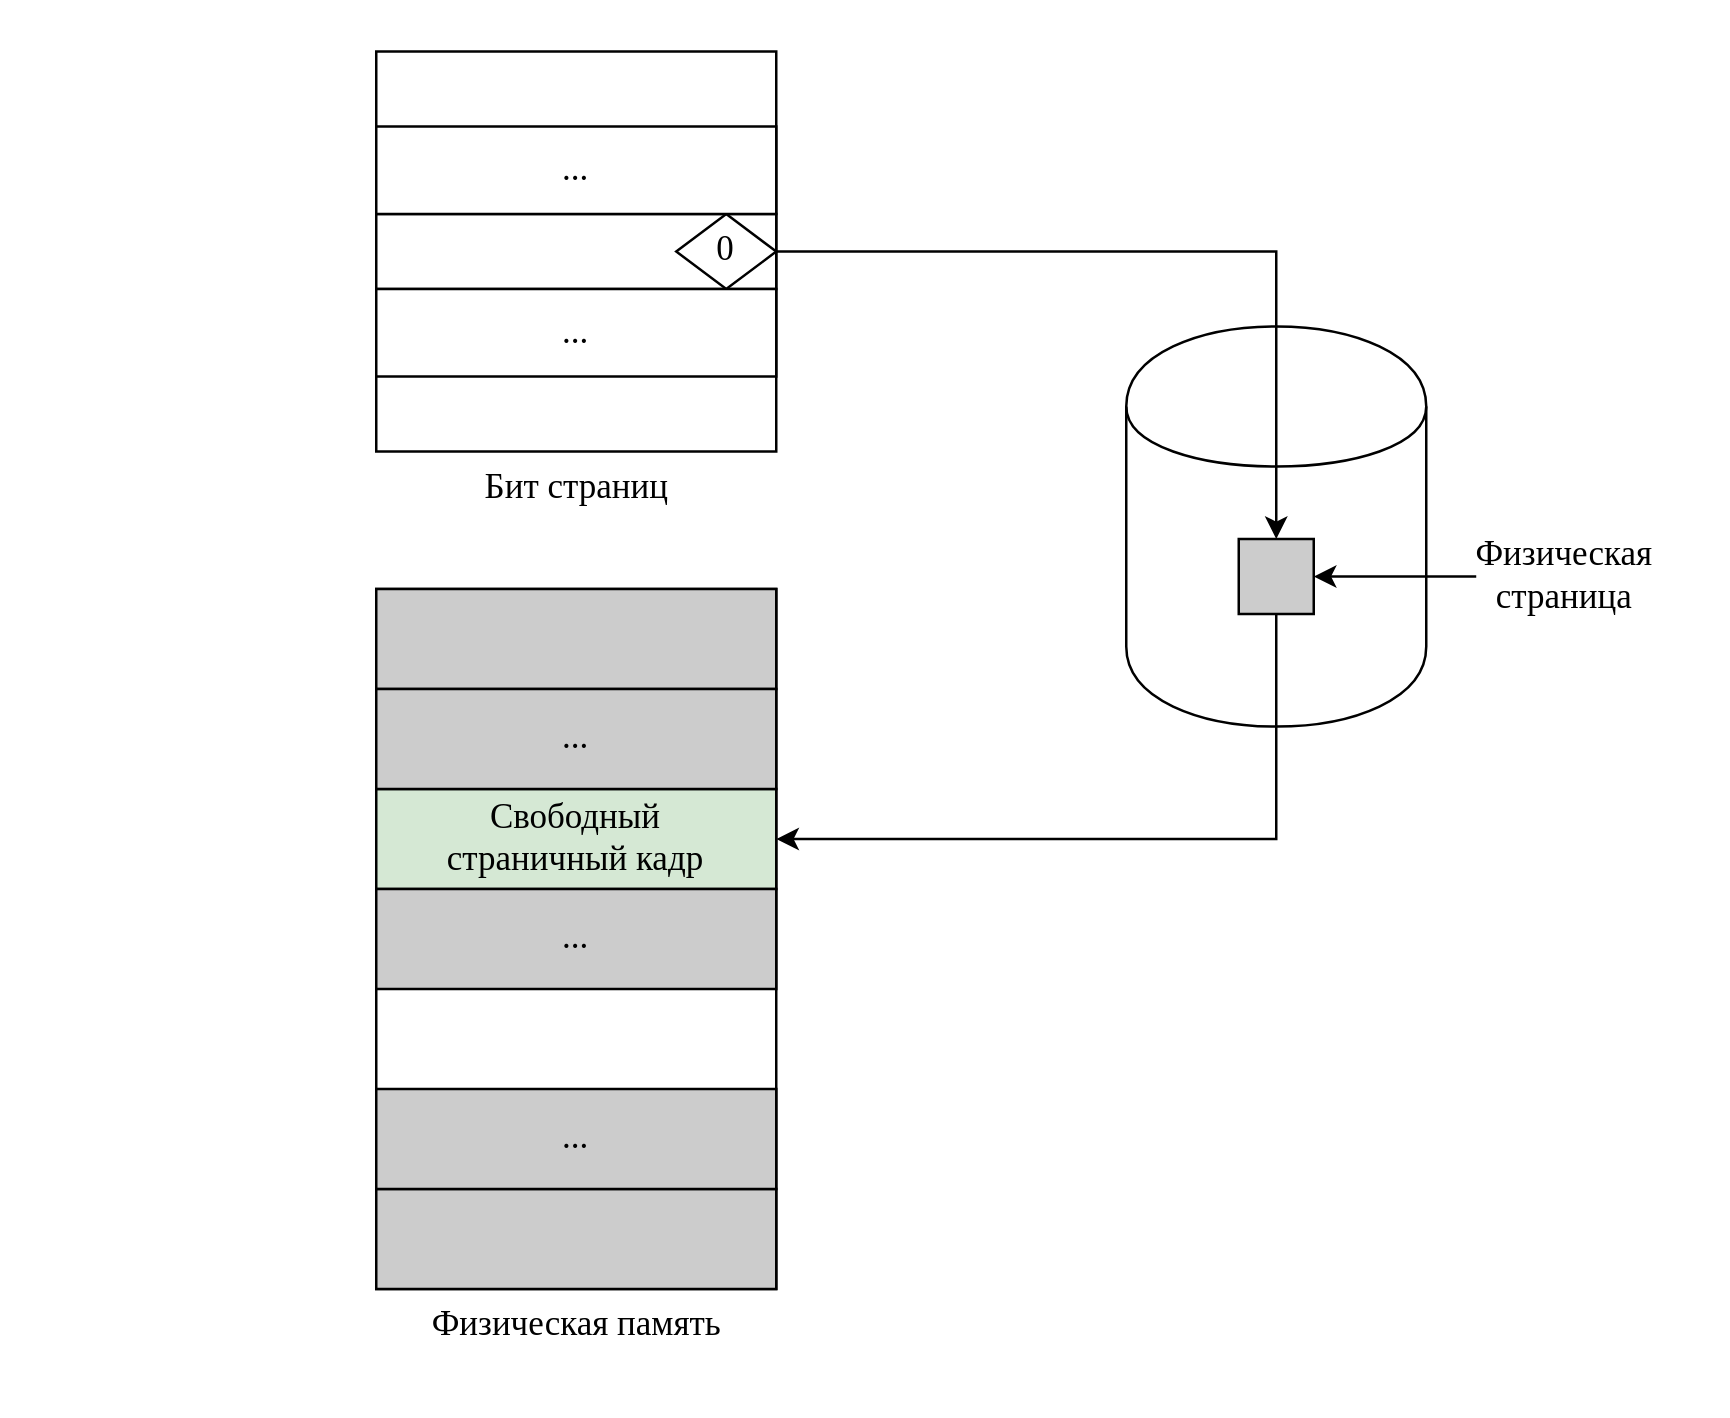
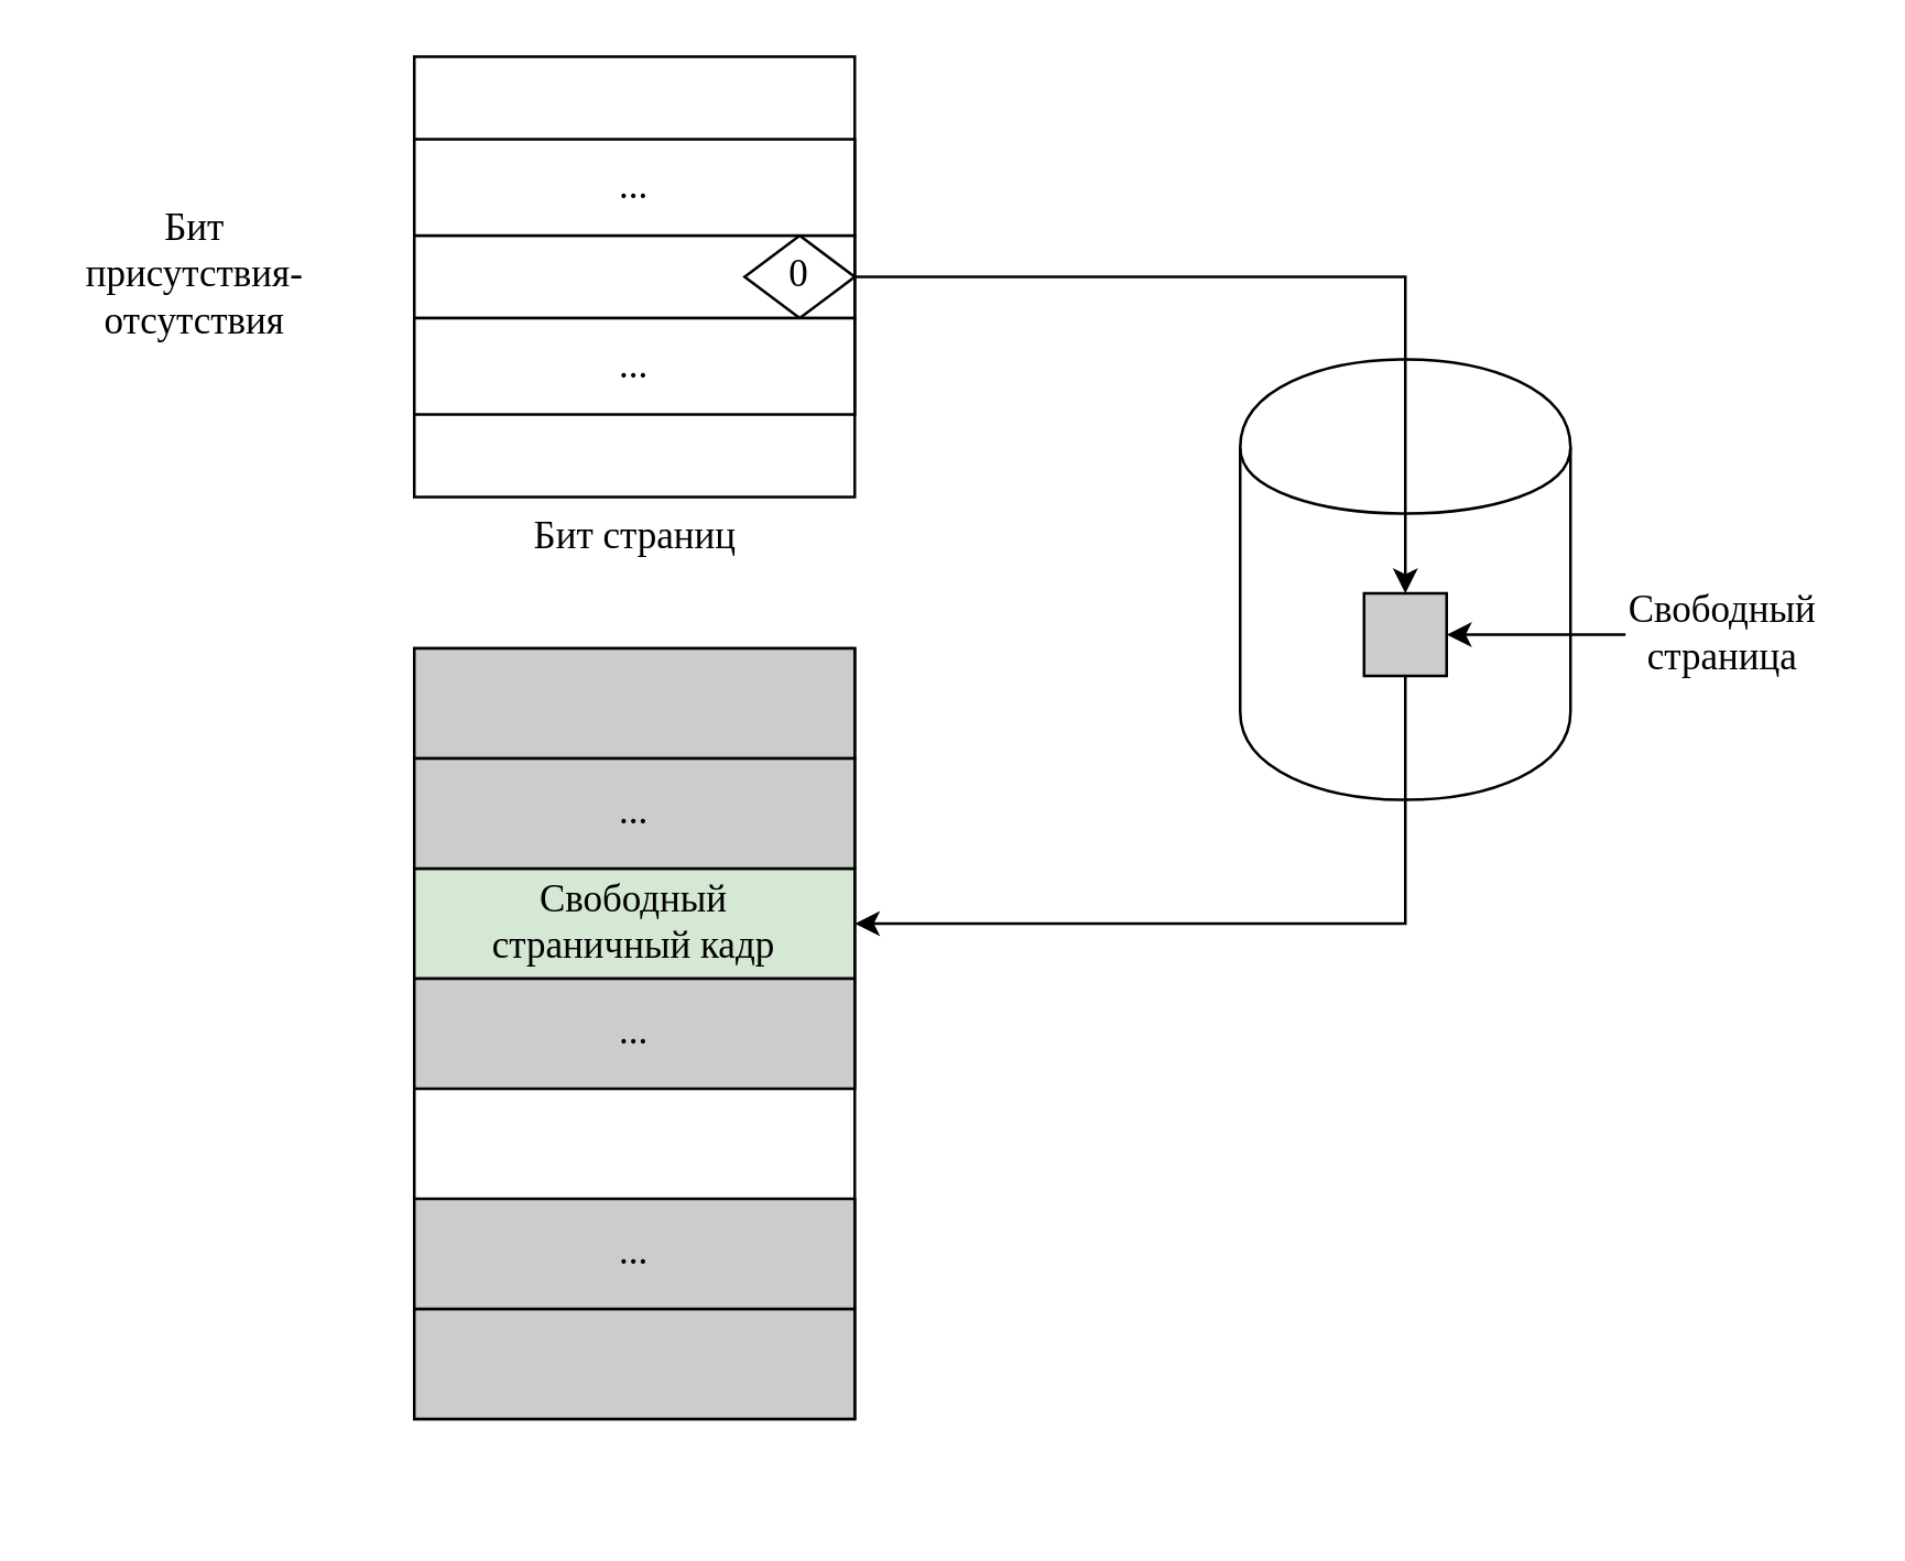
  <mxCell id="0" />
  <mxCell id="1" parent="0" />
  <mxCell id="2" value="" style="shape=cylinder;whiteSpace=wrap;html=1;boundedLbl=1;backgroundOutline=1;" parent="1" vertex="1"><mxGeometry x="450" y="130" width="120" height="160" as="geometry" /></mxCell>
  <mxCell id="3" style="edgeStyle=orthogonalEdgeStyle;rounded=0;orthogonalLoop=1;jettySize=auto;html=1;exitX=0.5;exitY=1;exitDx=0;exitDy=0;entryX=1;entryY=0.5;entryDx=0;entryDy=0;" parent="1" source="4" target="6" edge="1"><mxGeometry relative="1" as="geometry" /></mxCell>
  <mxCell id="4" value="" style="rounded=0;whiteSpace=wrap;html=1;fillColor=#CCCCCC;" parent="1" vertex="1"><mxGeometry x="495" y="215" width="30" height="30" as="geometry" /></mxCell>
  <mxCell id="5" value="" style="rounded=0;whiteSpace=wrap;html=1;" parent="1" vertex="1"><mxGeometry x="150" y="235" width="160" height="280" as="geometry" /></mxCell>
  <mxCell id="6" value="Свободный &lt;br&gt;страничный кадр" style="rounded=0;whiteSpace=wrap;html=1;fontFamily=Times New Roman;fontSize=14;fillColor=#d5e8d4;" parent="1" vertex="1"><mxGeometry x="150" y="315" width="160" height="40" as="geometry" /></mxCell>
  <mxCell id="7" value="" style="rounded=0;whiteSpace=wrap;html=1;fontFamily=Times New Roman;fontSize=14;labelBackgroundColor=none;fillColor=#CCCCCC;" parent="1" vertex="1"><mxGeometry x="150" y="235" width="160" height="40" as="geometry" /></mxCell>
  <mxCell id="8" value="..." style="rounded=0;whiteSpace=wrap;html=1;fontFamily=Times New Roman;fontSize=14;labelBackgroundColor=none;fillColor=#CCCCCC;" parent="1" vertex="1"><mxGeometry x="150" y="275" width="160" height="40" as="geometry" /></mxCell>
  <mxCell id="9" value="..." style="rounded=0;whiteSpace=wrap;html=1;fontFamily=Times New Roman;fontSize=14;labelBackgroundColor=none;fillColor=#CCCCCC;" parent="1" vertex="1"><mxGeometry x="150" y="355" width="160" height="40" as="geometry" /></mxCell>
  <mxCell id="10" value="" style="rounded=0;whiteSpace=wrap;html=1;fontFamily=Times New Roman;fontSize=14;labelBackgroundColor=none;fillColor=#CCCCCC;" parent="1" vertex="1"><mxGeometry x="150" y="475" width="160" height="40" as="geometry" /></mxCell>
  <mxCell id="11" value="..." style="rounded=0;whiteSpace=wrap;html=1;fontFamily=Times New Roman;fontSize=14;labelBackgroundColor=none;fillColor=#CCCCCC;" parent="1" vertex="1"><mxGeometry x="150" y="435" width="160" height="40" as="geometry" /></mxCell>
- <mxCell id="12" value="Физическая память" style="text;html=1;align=center;verticalAlign=middle;resizable=0;points=[];autosize=1;strokeColor=none;fillColor=none;fontFamily=Times New Roman;fontSize=14;" parent="1" vertex="1"><mxGeometry x="160" y="515" width="140" height="30" as="geometry" /></mxCell>
- <mxCell id="13" value="Физическая&lt;br&gt;страница" style="text;html=1;align=center;verticalAlign=middle;resizable=0;points=[];autosize=1;strokeColor=none;fillColor=none;fontFamily=Times New Roman;fontSize=14;" parent="1" vertex="1"><mxGeometry x="580" y="205" width="90" height="50" as="geometry" /></mxCell>
+ <mxCell id="13" value="Свободный&lt;br&gt;страница" style="text;html=1;align=center;verticalAlign=middle;resizable=0;points=[];autosize=1;strokeColor=none;fillColor=none;fontFamily=Times New Roman;fontSize=14;" parent="1" vertex="1"><mxGeometry x="580" y="205" width="90" height="50" as="geometry" /></mxCell>
  <mxCell id="14" value="" style="endArrow=classic;html=1;rounded=0;entryX=1;entryY=0.5;entryDx=0;entryDy=0;exitX=0.111;exitY=0.5;exitDx=0;exitDy=0;exitPerimeter=0;" parent="1" source="13" target="4" edge="1"><mxGeometry width="50" height="50" relative="1" as="geometry"><mxPoint x="340" y="280" as="sourcePoint" /><mxPoint x="390" y="230" as="targetPoint" /></mxGeometry></mxCell>
  <mxCell id="15" value="" style="rounded=0;whiteSpace=wrap;html=1;" parent="1" vertex="1"><mxGeometry x="150" y="20" width="160" height="160" as="geometry" /></mxCell>
  <mxCell id="16" value="" style="rounded=0;whiteSpace=wrap;html=1;" parent="1" vertex="1"><mxGeometry x="150" y="85" width="160" height="30" as="geometry" /></mxCell>
  <mxCell id="17" style="edgeStyle=orthogonalEdgeStyle;rounded=0;orthogonalLoop=1;jettySize=auto;html=1;exitX=1;exitY=0.5;exitDx=0;exitDy=0;entryX=0.5;entryY=0;entryDx=0;entryDy=0;" parent="1" source="18" target="4" edge="1"><mxGeometry relative="1" as="geometry" /></mxCell>
  <mxCell id="18" value="0" style="rhombus;whiteSpace=wrap;html=1;fontFamily=Times New Roman;fontSize=14;" parent="1" vertex="1"><mxGeometry x="270" y="85" width="40" height="30" as="geometry" /></mxCell>
  <mxCell id="19" value="..." style="rounded=0;whiteSpace=wrap;html=1;fontFamily=Times New Roman;fontSize=14;" parent="1" vertex="1"><mxGeometry x="150" y="50" width="160" height="35" as="geometry" /></mxCell>
+ <mxCell id="20" value="Бит &lt;br&gt;присутствия-&lt;br&gt;отсутствия" style="text;html=1;align=center;verticalAlign=middle;resizable=0;points=[];autosize=1;strokeColor=none;fillColor=none;fontFamily=Times New Roman;fontSize=14;" parent="1" vertex="1"><mxGeometry x="20" y="70" width="100" height="60" as="geometry" /></mxCell>
  <mxCell id="21" value="..." style="rounded=0;whiteSpace=wrap;html=1;fontFamily=Times New Roman;fontSize=14;" parent="1" vertex="1"><mxGeometry x="150" y="115" width="160" height="35" as="geometry" /></mxCell>
  <mxCell id="22" value="Бит страниц" style="text;html=1;align=center;verticalAlign=middle;resizable=0;points=[];autosize=1;strokeColor=none;fillColor=none;fontFamily=Times New Roman;fontSize=14;" parent="1" vertex="1"><mxGeometry x="170" y="180" width="120" height="30" as="geometry" /></mxCell>
